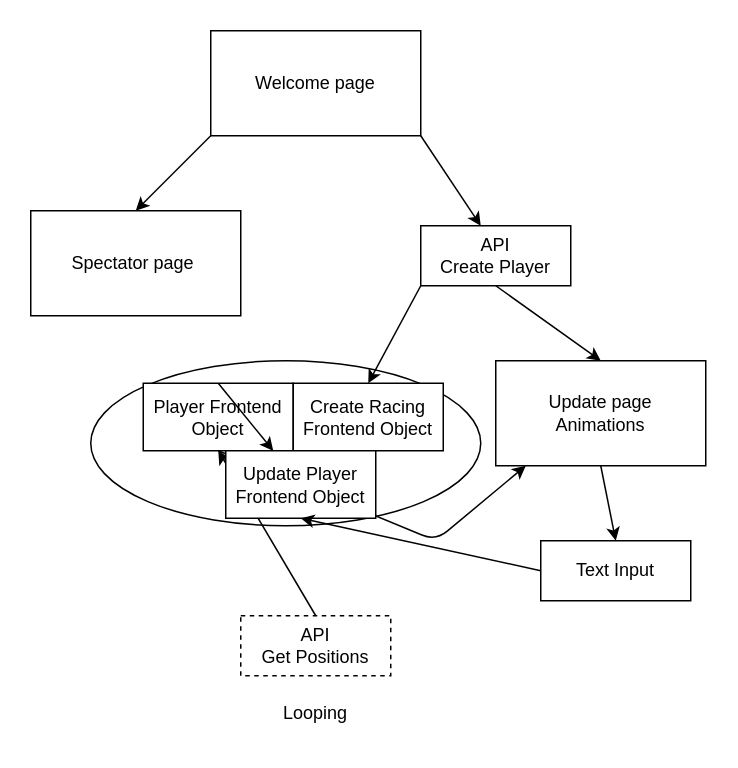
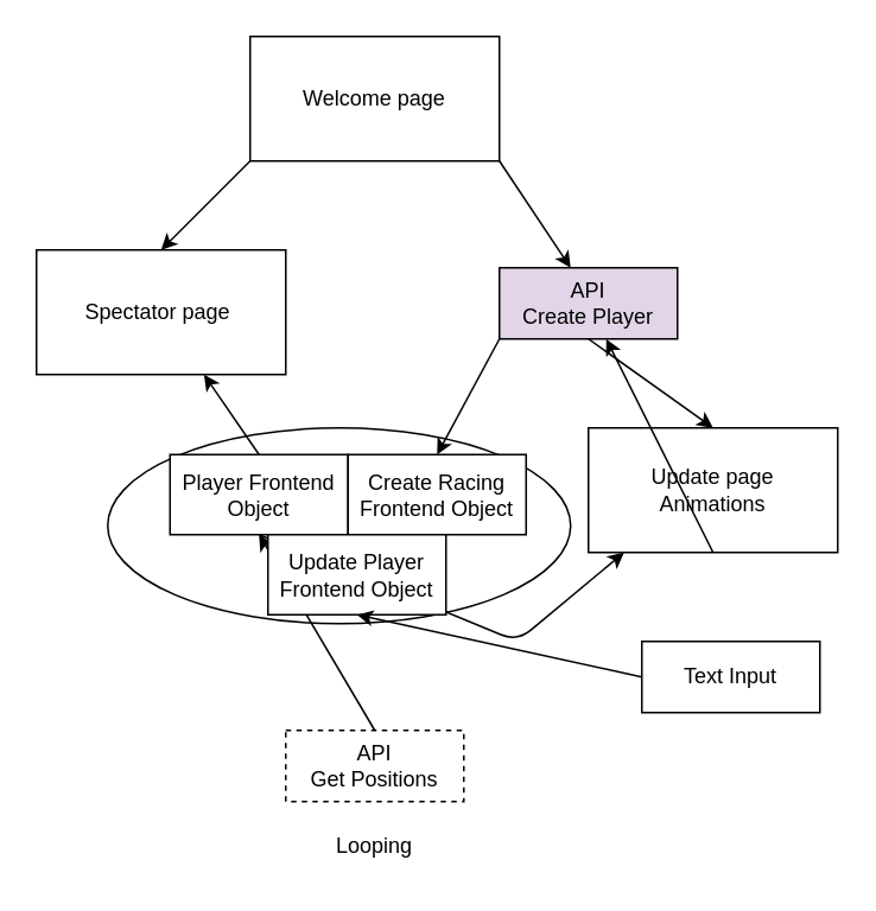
  <mxCell id="0" />
  <mxCell id="1" parent="0" />
  <mxCell id="2" value="" style="ellipse;whiteSpace=wrap;html=1;" vertex="1" parent="1"><mxGeometry x="60" y="240" width="260" height="110" as="geometry" /></mxCell>
  <mxCell id="3" style="edgeStyle=none;html=1;exitX=1;exitY=1;exitDx=0;exitDy=0;" edge="1" parent="1" source="5"><mxGeometry relative="1" as="geometry"><mxPoint x="320" y="150" as="targetPoint" /></mxGeometry></mxCell>
  <mxCell id="4" style="edgeStyle=none;html=1;exitX=0;exitY=1;exitDx=0;exitDy=0;entryX=0.5;entryY=0;entryDx=0;entryDy=0;" edge="1" parent="1" source="5" target="6"><mxGeometry relative="1" as="geometry" /></mxCell>
  <mxCell id="5" value="Welcome page" style="whiteSpace=wrap;html=1;" vertex="1" parent="1"><mxGeometry x="140" y="20" width="140" height="70" as="geometry" /></mxCell>
  <mxCell id="6" value="Spectator page&amp;nbsp;" style="whiteSpace=wrap;html=1;" vertex="1" parent="1"><mxGeometry x="20" y="140" width="140" height="70" as="geometry" /></mxCell>
  <mxCell id="7" value="Update page&lt;br&gt;Animations" style="whiteSpace=wrap;html=1;" vertex="1" parent="1"><mxGeometry x="330" y="240" width="140" height="70" as="geometry" /></mxCell>
- <mxCell id="8" value="API&lt;br&gt;Create Player" style="whiteSpace=wrap;html=1;" vertex="1" parent="1"><mxGeometry x="280" y="150" width="100" height="40" as="geometry" /></mxCell>
+ <mxCell id="8" value="API&lt;br&gt;Create Player" style="whiteSpace=wrap;html=1;fillColor=#e1d5e7;" vertex="1" parent="1"><mxGeometry x="280" y="150" width="100" height="40" as="geometry" /></mxCell>
  <mxCell id="9" style="edgeStyle=none;html=1;exitX=1;exitY=1;exitDx=0;exitDy=0;entryX=0.5;entryY=0;entryDx=0;entryDy=0;" edge="1" parent="1" target="7"><mxGeometry relative="1" as="geometry"><mxPoint x="330" y="190" as="sourcePoint" /><mxPoint x="370" y="250" as="targetPoint" /></mxGeometry></mxCell>
  <mxCell id="10" value="API&lt;br&gt;Get Positions" style="whiteSpace=wrap;html=1;dashed=1;" vertex="1" parent="1"><mxGeometry x="160" y="410" width="100" height="40" as="geometry" /></mxCell>
  <mxCell id="11" value="Player Frontend Object" style="whiteSpace=wrap;html=1;" vertex="1" parent="1"><mxGeometry x="95" y="255" width="100" height="45" as="geometry" /></mxCell>
  <mxCell id="12" style="edgeStyle=none;html=1;entryX=0.5;entryY=1;entryDx=0;entryDy=0;exitX=0.5;exitY=0;exitDx=0;exitDy=0;" edge="1" parent="1" source="10" target="11"><mxGeometry relative="1" as="geometry"><mxPoint x="55" y="330" as="sourcePoint" /><mxPoint x="125" y="380" as="targetPoint" /></mxGeometry></mxCell>
- <mxCell id="13" style="edgeStyle=none;html=1;exitX=0.5;exitY=0;exitDx=0;exitDy=0;" edge="1" parent="1" source="11" target="20"><mxGeometry relative="1" as="geometry"><mxPoint x="60" y="250" as="sourcePoint" /><mxPoint x="70" y="305" as="targetPoint" /></mxGeometry></mxCell>
+ <mxCell id="13" style="edgeStyle=none;html=1;exitX=0.5;exitY=0;exitDx=0;exitDy=0;" edge="1" parent="1" source="11" target="6"><mxGeometry relative="1" as="geometry"><mxPoint x="60" y="250" as="sourcePoint" /><mxPoint x="70" y="305" as="targetPoint" /></mxGeometry></mxCell>
  <mxCell id="14" value="Create Racing Frontend Object" style="whiteSpace=wrap;html=1;" vertex="1" parent="1"><mxGeometry x="195" y="255" width="100" height="45" as="geometry" /></mxCell>
  <mxCell id="15" style="edgeStyle=none;html=1;exitX=0;exitY=1;exitDx=0;exitDy=0;entryX=0.5;entryY=0;entryDx=0;entryDy=0;" edge="1" parent="1" source="8" target="14"><mxGeometry relative="1" as="geometry"><mxPoint x="225" y="170" as="sourcePoint" /><mxPoint x="240" y="240" as="targetPoint" /></mxGeometry></mxCell>
  <mxCell id="16" value="Looping" style="text;strokeColor=none;align=center;fillColor=none;html=1;verticalAlign=middle;whiteSpace=wrap;rounded=0;" vertex="1" parent="1"><mxGeometry x="180" y="460" width="60" height="30" as="geometry" /></mxCell>
  <mxCell id="17" style="edgeStyle=none;html=1;exitX=0.5;exitY=1;exitDx=0;exitDy=0;" edge="1" parent="1" source="11"><mxGeometry relative="1" as="geometry"><mxPoint x="220" y="420" as="sourcePoint" /><mxPoint x="350" y="310" as="targetPoint" /><Array as="points"><mxPoint x="290" y="360" /></Array></mxGeometry></mxCell>
  <mxCell id="18" value="Text Input" style="whiteSpace=wrap;html=1;" vertex="1" parent="1"><mxGeometry x="360" y="360" width="100" height="40" as="geometry" /></mxCell>
- <mxCell id="19" style="edgeStyle=none;html=1;exitX=0.5;exitY=1;exitDx=0;exitDy=0;entryX=0.5;entryY=0;entryDx=0;entryDy=0;" edge="1" parent="1" source="7" target="18"><mxGeometry relative="1" as="geometry"><mxPoint x="340" y="200" as="sourcePoint" /><mxPoint x="410" y="250" as="targetPoint" /></mxGeometry></mxCell>
+ <mxCell id="19" style="edgeStyle=none;html=1;exitX=0.5;exitY=1;exitDx=0;exitDy=0;" edge="1" parent="1" source="7" target="8"><mxGeometry relative="1" as="geometry"><mxPoint x="340" y="200" as="sourcePoint" /><mxPoint x="410" y="250" as="targetPoint" /></mxGeometry></mxCell>
  <mxCell id="20" value="Update Player Frontend Object" style="whiteSpace=wrap;html=1;" vertex="1" parent="1"><mxGeometry x="150" y="300" width="100" height="45" as="geometry" /></mxCell>
  <mxCell id="21" style="edgeStyle=none;html=1;exitX=0;exitY=0.5;exitDx=0;exitDy=0;entryX=0.5;entryY=1;entryDx=0;entryDy=0;" edge="1" parent="1" source="18" target="20"><mxGeometry relative="1" as="geometry"><mxPoint x="410" y="320" as="sourcePoint" /><mxPoint x="420" y="370" as="targetPoint" /></mxGeometry></mxCell>
